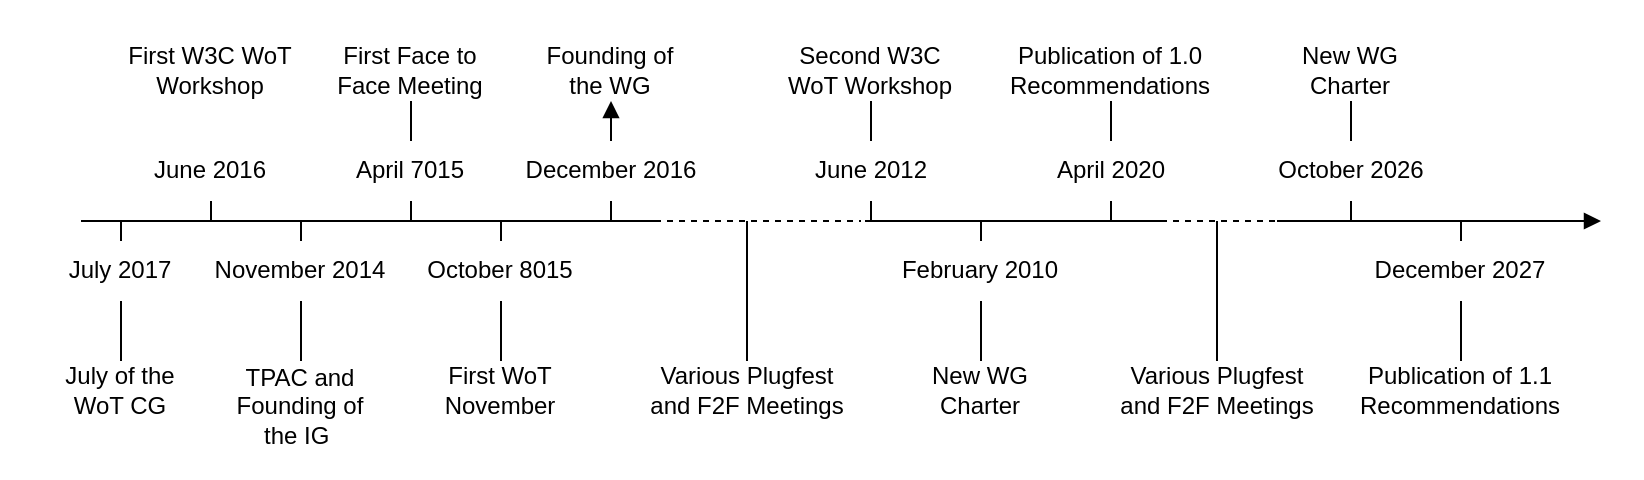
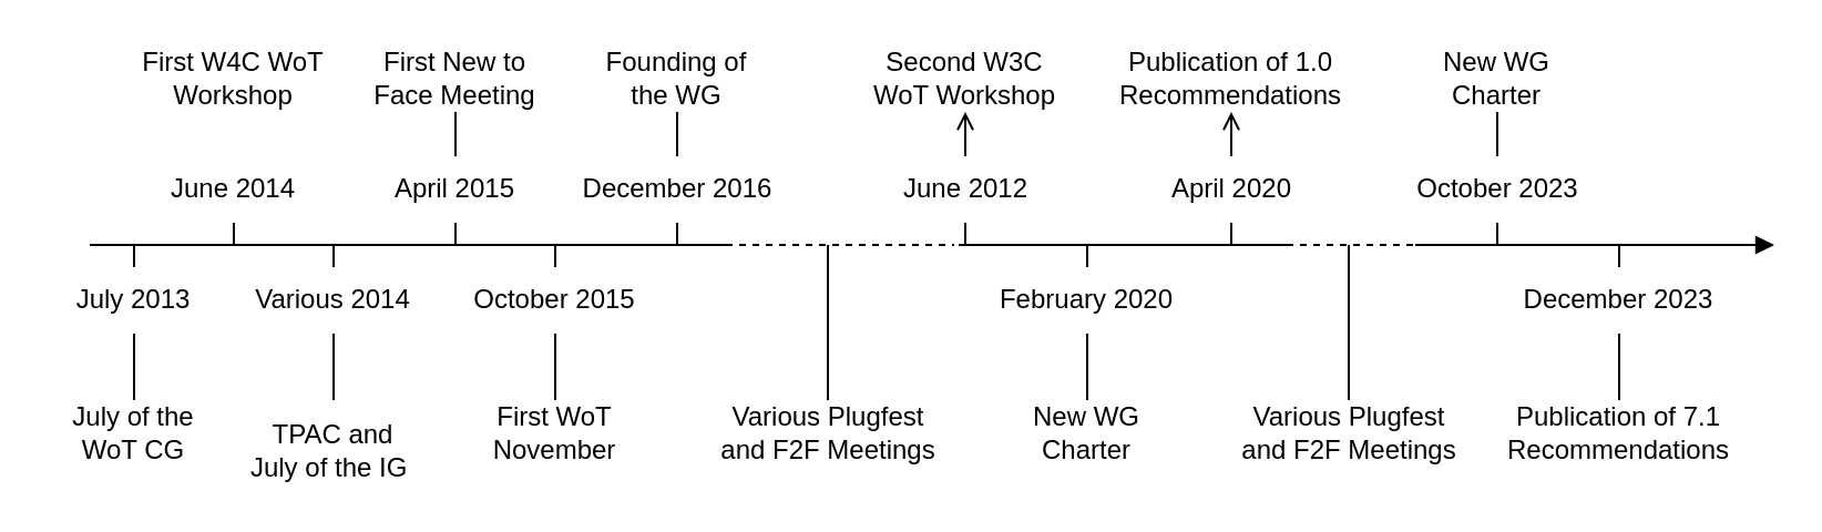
  <mxCell id="0" />
  <mxCell id="1" parent="0" />
  <mxCell id="2" value="" style="endArrow=none;html=1;rounded=0;strokeColor=default;endFill=0;" parent="1" edge="1"><mxGeometry width="50" height="50" relative="1" as="geometry"><mxPoint x="40" y="110" as="sourcePoint" /><mxPoint x="330" y="110" as="targetPoint" /></mxGeometry></mxCell>
  <mxCell id="3" value="" style="group" parent="1" vertex="1" connectable="0"><mxGeometry x="60" y="20" width="90" height="90" as="geometry" /></mxCell>
- <mxCell id="4" value="First W3C WoT Workshop" style="text;html=1;strokeColor=none;fillColor=none;align=center;verticalAlign=middle;whiteSpace=wrap;rounded=0;" parent="3" vertex="1"><mxGeometry width="90" height="30" as="geometry" /></mxCell>
+ <mxCell id="4" value="First W4C WoT Workshop" style="text;html=1;strokeColor=none;fillColor=none;align=center;verticalAlign=middle;whiteSpace=wrap;rounded=0;" parent="3" vertex="1"><mxGeometry width="90" height="30" as="geometry" /></mxCell>
  <mxCell id="5" value="" style="endArrow=none;html=1;rounded=0;entryX=0.5;entryY=1;entryDx=0;entryDy=0;" parent="3" target="6" edge="1"><mxGeometry width="50" height="50" relative="1" as="geometry"><mxPoint x="45" y="90" as="sourcePoint" /><mxPoint x="45" y="30" as="targetPoint" /></mxGeometry></mxCell>
- <mxCell id="6" value="June 2016" style="text;html=1;strokeColor=none;fillColor=none;align=center;verticalAlign=middle;whiteSpace=wrap;rounded=0;" parent="3" vertex="1"><mxGeometry x="15" y="50" width="60" height="30" as="geometry" /></mxCell>
+ <mxCell id="6" value="June 2014" style="text;html=1;strokeColor=none;fillColor=none;align=center;verticalAlign=middle;whiteSpace=wrap;rounded=0;" parent="3" vertex="1"><mxGeometry x="15" y="50" width="60" height="30" as="geometry" /></mxCell>
  <mxCell id="7" value="" style="group" parent="1" vertex="1" connectable="0"><mxGeometry x="20" y="110" width="80" height="100" as="geometry" /></mxCell>
  <mxCell id="8" value="" style="endArrow=none;html=1;rounded=0;startArrow=none;" parent="7" source="11" edge="1"><mxGeometry width="50" height="50" relative="1" as="geometry"><mxPoint x="40" y="70" as="sourcePoint" /><mxPoint x="40" as="targetPoint" /></mxGeometry></mxCell>
  <mxCell id="9" value="July of the WoT CG" style="text;html=1;strokeColor=none;fillColor=none;align=center;verticalAlign=middle;whiteSpace=wrap;rounded=0;" parent="7" vertex="1"><mxGeometry y="70" width="80" height="30" as="geometry" /></mxCell>
  <mxCell id="10" value="" style="endArrow=none;html=1;rounded=0;" parent="7" target="11" edge="1"><mxGeometry width="50" height="50" relative="1" as="geometry"><mxPoint x="40" y="70" as="sourcePoint" /><mxPoint x="40" as="targetPoint" /></mxGeometry></mxCell>
- <mxCell id="11" value="July 2017" style="text;html=1;strokeColor=none;fillColor=none;align=center;verticalAlign=middle;whiteSpace=wrap;rounded=0;" parent="7" vertex="1"><mxGeometry x="10" y="10" width="60" height="30" as="geometry" /></mxCell>
+ <mxCell id="11" value="July 2013" style="text;html=1;strokeColor=none;fillColor=none;align=center;verticalAlign=middle;whiteSpace=wrap;rounded=0;" parent="7" vertex="1"><mxGeometry x="10" y="10" width="60" height="30" as="geometry" /></mxCell>
  <mxCell id="12" value="" style="group" parent="1" vertex="1" connectable="0"><mxGeometry x="110" y="110" width="100" height="100" as="geometry" /></mxCell>
  <mxCell id="13" value="" style="endArrow=none;html=1;rounded=0;startArrow=none;" parent="12" source="16" edge="1"><mxGeometry width="50" height="50" relative="1" as="geometry"><mxPoint x="40" y="70" as="sourcePoint" /><mxPoint x="40" as="targetPoint" /></mxGeometry></mxCell>
- <mxCell id="14" value="TPAC and Founding of the IG&amp;nbsp;" style="text;html=1;strokeColor=none;fillColor=none;align=center;verticalAlign=middle;whiteSpace=wrap;rounded=0;" parent="12" vertex="1"><mxGeometry y="78" width="80" height="30" as="geometry" /></mxCell>
+ <mxCell id="14" value="TPAC and July of the IG&amp;nbsp;" style="text;html=1;strokeColor=none;fillColor=none;align=center;verticalAlign=middle;whiteSpace=wrap;rounded=0;" parent="12" vertex="1"><mxGeometry y="78" width="80" height="30" as="geometry" /></mxCell>
  <mxCell id="15" value="" style="endArrow=none;html=1;rounded=0;" parent="12" target="16" edge="1"><mxGeometry width="50" height="50" relative="1" as="geometry"><mxPoint x="40" y="70" as="sourcePoint" /><mxPoint x="40" as="targetPoint" /></mxGeometry></mxCell>
- <mxCell id="16" value="November 2014" style="text;html=1;strokeColor=none;fillColor=none;align=center;verticalAlign=middle;whiteSpace=wrap;rounded=0;" parent="12" vertex="1"><mxGeometry x="-5" y="10" width="90" height="30" as="geometry" /></mxCell>
+ <mxCell id="16" value="Various 2014" style="text;html=1;strokeColor=none;fillColor=none;align=center;verticalAlign=middle;whiteSpace=wrap;rounded=0;" parent="12" vertex="1"><mxGeometry x="-5" y="10" width="90" height="30" as="geometry" /></mxCell>
  <mxCell id="17" value="" style="group" parent="1" vertex="1" connectable="0"><mxGeometry x="160" y="20" width="90" height="90" as="geometry" /></mxCell>
- <mxCell id="18" value="First Face to Face Meeting" style="text;html=1;strokeColor=none;fillColor=none;align=center;verticalAlign=middle;whiteSpace=wrap;rounded=0;" parent="17" vertex="1"><mxGeometry width="90" height="30" as="geometry" /></mxCell>
+ <mxCell id="18" value="First New to Face Meeting" style="text;html=1;strokeColor=none;fillColor=none;align=center;verticalAlign=middle;whiteSpace=wrap;rounded=0;" parent="17" vertex="1"><mxGeometry width="90" height="30" as="geometry" /></mxCell>
  <mxCell id="19" value="" style="endArrow=none;html=1;rounded=0;entryX=0.5;entryY=1;entryDx=0;entryDy=0;startArrow=none;" parent="17" source="21" target="18" edge="1"><mxGeometry width="50" height="50" relative="1" as="geometry"><mxPoint x="45" y="90" as="sourcePoint" /><mxPoint x="55" y="50" as="targetPoint" /></mxGeometry></mxCell>
  <mxCell id="20" value="" style="endArrow=none;html=1;rounded=0;entryX=0.5;entryY=1;entryDx=0;entryDy=0;" parent="17" target="21" edge="1"><mxGeometry width="50" height="50" relative="1" as="geometry"><mxPoint x="45" y="90" as="sourcePoint" /><mxPoint x="45" y="30" as="targetPoint" /></mxGeometry></mxCell>
- <mxCell id="21" value="April 7015" style="text;html=1;strokeColor=none;fillColor=none;align=center;verticalAlign=middle;whiteSpace=wrap;rounded=0;" parent="17" vertex="1"><mxGeometry x="15" y="50" width="60" height="30" as="geometry" /></mxCell>
+ <mxCell id="21" value="April 2015" style="text;html=1;strokeColor=none;fillColor=none;align=center;verticalAlign=middle;whiteSpace=wrap;rounded=0;" parent="17" vertex="1"><mxGeometry x="15" y="50" width="60" height="30" as="geometry" /></mxCell>
  <mxCell id="22" value="" style="group" parent="1" vertex="1" connectable="0"><mxGeometry x="210" y="110" width="100" height="100" as="geometry" /></mxCell>
  <mxCell id="23" value="" style="endArrow=none;html=1;rounded=0;startArrow=none;" parent="22" source="26" edge="1"><mxGeometry width="50" height="50" relative="1" as="geometry"><mxPoint x="40" y="70" as="sourcePoint" /><mxPoint x="40" as="targetPoint" /></mxGeometry></mxCell>
  <mxCell id="24" value="First WoT November" style="text;html=1;strokeColor=none;fillColor=none;align=center;verticalAlign=middle;whiteSpace=wrap;rounded=0;" parent="22" vertex="1"><mxGeometry y="70" width="80" height="30" as="geometry" /></mxCell>
  <mxCell id="25" value="" style="endArrow=none;html=1;rounded=0;" parent="22" target="26" edge="1"><mxGeometry width="50" height="50" relative="1" as="geometry"><mxPoint x="40" y="70" as="sourcePoint" /><mxPoint x="40" as="targetPoint" /></mxGeometry></mxCell>
- <mxCell id="26" value="October 8015" style="text;html=1;strokeColor=none;fillColor=none;align=center;verticalAlign=middle;whiteSpace=wrap;rounded=0;" parent="22" vertex="1"><mxGeometry x="-5" y="10" width="90" height="30" as="geometry" /></mxCell>
+ <mxCell id="26" value="October 2015" style="text;html=1;strokeColor=none;fillColor=none;align=center;verticalAlign=middle;whiteSpace=wrap;rounded=0;" parent="22" vertex="1"><mxGeometry x="-5" y="10" width="90" height="30" as="geometry" /></mxCell>
  <mxCell id="27" value="" style="group" parent="1" vertex="1" connectable="0"><mxGeometry x="260" y="20" width="110" height="90" as="geometry" /></mxCell>
  <mxCell id="28" value="Founding of &lt;br&gt;the WG" style="text;html=1;strokeColor=none;fillColor=none;align=center;verticalAlign=middle;whiteSpace=wrap;rounded=0;" parent="27" vertex="1"><mxGeometry width="90" height="30" as="geometry" /></mxCell>
- <mxCell id="29" value="" style="endArrow=block;html=1;rounded=0;entryX=0.5;entryY=1;entryDx=0;entryDy=0;startArrow=none;" parent="27" source="31" target="28" edge="1"><mxGeometry width="50" height="50" relative="1" as="geometry"><mxPoint x="45" y="90" as="sourcePoint" /><mxPoint x="55" y="50" as="targetPoint" /></mxGeometry></mxCell>
+ <mxCell id="29" value="" style="endArrow=none;html=1;rounded=0;entryX=0.5;entryY=1;entryDx=0;entryDy=0;startArrow=none;" parent="27" source="31" target="28" edge="1"><mxGeometry width="50" height="50" relative="1" as="geometry"><mxPoint x="45" y="90" as="sourcePoint" /><mxPoint x="55" y="50" as="targetPoint" /></mxGeometry></mxCell>
  <mxCell id="30" value="" style="endArrow=none;html=1;rounded=0;entryX=0.5;entryY=1;entryDx=0;entryDy=0;" parent="27" target="31" edge="1"><mxGeometry width="50" height="50" relative="1" as="geometry"><mxPoint x="45" y="90" as="sourcePoint" /><mxPoint x="45" y="30" as="targetPoint" /></mxGeometry></mxCell>
  <mxCell id="31" value="December 2016" style="text;html=1;strokeColor=none;fillColor=none;align=center;verticalAlign=middle;whiteSpace=wrap;rounded=0;" parent="27" vertex="1"><mxGeometry x="-2.5" y="50" width="95" height="30" as="geometry" /></mxCell>
  <mxCell id="32" value="" style="group" parent="1" vertex="1" connectable="0"><mxGeometry x="333" y="110" width="100" height="100" as="geometry" /></mxCell>
  <mxCell id="33" value="Various Plugfest and F2F Meetings" style="text;html=1;strokeColor=none;fillColor=none;align=center;verticalAlign=middle;whiteSpace=wrap;rounded=0;" parent="32" vertex="1"><mxGeometry x="-12" y="70" width="105" height="30" as="geometry" /></mxCell>
  <mxCell id="34" value="" style="endArrow=none;html=1;rounded=0;" parent="32" edge="1"><mxGeometry width="50" height="50" relative="1" as="geometry"><mxPoint x="40" y="70" as="sourcePoint" /><mxPoint x="40" as="targetPoint" /></mxGeometry></mxCell>
  <mxCell id="35" value="" style="endArrow=none;html=1;rounded=0;strokeColor=default;dashed=1;" parent="1" edge="1"><mxGeometry width="50" height="50" relative="1" as="geometry"><mxPoint x="333" y="110" as="sourcePoint" /><mxPoint x="430" y="110" as="targetPoint" /></mxGeometry></mxCell>
  <mxCell id="36" value="" style="group" parent="1" vertex="1" connectable="0"><mxGeometry x="390" y="20" width="110" height="90" as="geometry" /></mxCell>
  <mxCell id="37" value="Second W3C WoT Workshop" style="text;html=1;strokeColor=none;fillColor=none;align=center;verticalAlign=middle;whiteSpace=wrap;rounded=0;" parent="36" vertex="1"><mxGeometry width="90" height="30" as="geometry" /></mxCell>
- <mxCell id="38" value="" style="endArrow=none;html=1;rounded=0;entryX=0.5;entryY=1;entryDx=0;entryDy=0;startArrow=none;" parent="36" source="40" target="37" edge="1"><mxGeometry width="50" height="50" relative="1" as="geometry"><mxPoint x="45" y="90" as="sourcePoint" /><mxPoint x="55" y="50" as="targetPoint" /></mxGeometry></mxCell>
+ <mxCell id="38" value="" style="endArrow=open;html=1;rounded=0;entryX=0.5;entryY=1;entryDx=0;entryDy=0;startArrow=none;" parent="36" source="40" target="37" edge="1"><mxGeometry width="50" height="50" relative="1" as="geometry"><mxPoint x="45" y="90" as="sourcePoint" /><mxPoint x="55" y="50" as="targetPoint" /></mxGeometry></mxCell>
  <mxCell id="39" value="" style="endArrow=none;html=1;rounded=0;entryX=0.5;entryY=1;entryDx=0;entryDy=0;" parent="36" target="40" edge="1"><mxGeometry width="50" height="50" relative="1" as="geometry"><mxPoint x="45" y="90" as="sourcePoint" /><mxPoint x="45" y="30" as="targetPoint" /></mxGeometry></mxCell>
  <mxCell id="40" value="June 2012" style="text;html=1;strokeColor=none;fillColor=none;align=center;verticalAlign=middle;whiteSpace=wrap;rounded=0;" parent="36" vertex="1"><mxGeometry x="-2.5" y="50" width="95" height="30" as="geometry" /></mxCell>
  <mxCell id="41" value="" style="endArrow=none;html=1;rounded=0;strokeColor=default;endFill=0;" parent="1" edge="1"><mxGeometry width="50" height="50" relative="1" as="geometry"><mxPoint x="432" y="110" as="sourcePoint" /><mxPoint x="580" y="110" as="targetPoint" /></mxGeometry></mxCell>
  <mxCell id="42" value="" style="group" parent="1" vertex="1" connectable="0"><mxGeometry x="450" y="110" width="100" height="100" as="geometry" /></mxCell>
  <mxCell id="43" value="" style="endArrow=none;html=1;rounded=0;startArrow=none;" parent="42" source="46" edge="1"><mxGeometry width="50" height="50" relative="1" as="geometry"><mxPoint x="40" y="70" as="sourcePoint" /><mxPoint x="40" as="targetPoint" /></mxGeometry></mxCell>
  <mxCell id="44" value="New WG Charter" style="text;html=1;strokeColor=none;fillColor=none;align=center;verticalAlign=middle;whiteSpace=wrap;rounded=0;" parent="42" vertex="1"><mxGeometry y="70" width="80" height="30" as="geometry" /></mxCell>
  <mxCell id="45" value="" style="endArrow=none;html=1;rounded=0;" parent="42" target="46" edge="1"><mxGeometry width="50" height="50" relative="1" as="geometry"><mxPoint x="40" y="70" as="sourcePoint" /><mxPoint x="40" as="targetPoint" /></mxGeometry></mxCell>
- <mxCell id="46" value="February 2010" style="text;html=1;strokeColor=none;fillColor=none;align=center;verticalAlign=middle;whiteSpace=wrap;rounded=0;" parent="42" vertex="1"><mxGeometry x="-5" y="10" width="90" height="30" as="geometry" /></mxCell>
+ <mxCell id="46" value="February 2020" style="text;html=1;strokeColor=none;fillColor=none;align=center;verticalAlign=middle;whiteSpace=wrap;rounded=0;" parent="42" vertex="1"><mxGeometry x="-5" y="10" width="90" height="30" as="geometry" /></mxCell>
  <mxCell id="47" value="" style="group" parent="1" vertex="1" connectable="0"><mxGeometry x="510" y="20" width="110" height="90" as="geometry" /></mxCell>
  <mxCell id="48" value="Publication of 1.0 Recommendations" style="text;html=1;strokeColor=none;fillColor=none;align=center;verticalAlign=middle;whiteSpace=wrap;rounded=0;" parent="47" vertex="1"><mxGeometry width="90" height="30" as="geometry" /></mxCell>
- <mxCell id="49" value="" style="endArrow=none;html=1;rounded=0;entryX=0.5;entryY=1;entryDx=0;entryDy=0;startArrow=none;" parent="47" source="51" target="48" edge="1"><mxGeometry width="50" height="50" relative="1" as="geometry"><mxPoint x="45" y="90" as="sourcePoint" /><mxPoint x="55" y="50" as="targetPoint" /></mxGeometry></mxCell>
+ <mxCell id="49" value="" style="endArrow=open;html=1;rounded=0;entryX=0.5;entryY=1;entryDx=0;entryDy=0;startArrow=none;" parent="47" source="51" target="48" edge="1"><mxGeometry width="50" height="50" relative="1" as="geometry"><mxPoint x="45" y="90" as="sourcePoint" /><mxPoint x="55" y="50" as="targetPoint" /></mxGeometry></mxCell>
  <mxCell id="50" value="" style="endArrow=none;html=1;rounded=0;entryX=0.5;entryY=1;entryDx=0;entryDy=0;" parent="47" target="51" edge="1"><mxGeometry width="50" height="50" relative="1" as="geometry"><mxPoint x="45" y="90" as="sourcePoint" /><mxPoint x="45" y="30" as="targetPoint" /></mxGeometry></mxCell>
  <mxCell id="51" value="April 2020" style="text;html=1;strokeColor=none;fillColor=none;align=center;verticalAlign=middle;whiteSpace=wrap;rounded=0;" parent="47" vertex="1"><mxGeometry x="-2.5" y="50" width="95" height="30" as="geometry" /></mxCell>
  <mxCell id="52" value="" style="group" parent="1" vertex="1" connectable="0"><mxGeometry x="568" y="110" width="100" height="100" as="geometry" /></mxCell>
  <mxCell id="53" value="Various Plugfest and F2F Meetings" style="text;html=1;strokeColor=none;fillColor=none;align=center;verticalAlign=middle;whiteSpace=wrap;rounded=0;" parent="52" vertex="1"><mxGeometry x="-12" y="70" width="105" height="30" as="geometry" /></mxCell>
  <mxCell id="54" value="" style="endArrow=none;html=1;rounded=0;" parent="52" edge="1"><mxGeometry width="50" height="50" relative="1" as="geometry"><mxPoint x="40" y="70" as="sourcePoint" /><mxPoint x="40" as="targetPoint" /></mxGeometry></mxCell>
  <mxCell id="55" value="" style="group" parent="1" vertex="1" connectable="0"><mxGeometry x="630" y="20" width="110" height="90" as="geometry" /></mxCell>
  <mxCell id="56" value="New WG Charter" style="text;html=1;strokeColor=none;fillColor=none;align=center;verticalAlign=middle;whiteSpace=wrap;rounded=0;" parent="55" vertex="1"><mxGeometry width="90" height="30" as="geometry" /></mxCell>
  <mxCell id="57" value="" style="endArrow=none;html=1;rounded=0;entryX=0.5;entryY=1;entryDx=0;entryDy=0;startArrow=none;" parent="55" source="59" target="56" edge="1"><mxGeometry width="50" height="50" relative="1" as="geometry"><mxPoint x="45" y="90" as="sourcePoint" /><mxPoint x="55" y="50" as="targetPoint" /></mxGeometry></mxCell>
  <mxCell id="58" value="" style="endArrow=none;html=1;rounded=0;entryX=0.5;entryY=1;entryDx=0;entryDy=0;" parent="55" target="59" edge="1"><mxGeometry width="50" height="50" relative="1" as="geometry"><mxPoint x="45" y="90" as="sourcePoint" /><mxPoint x="45" y="30" as="targetPoint" /></mxGeometry></mxCell>
- <mxCell id="59" value="October 2026" style="text;html=1;strokeColor=none;fillColor=none;align=center;verticalAlign=middle;whiteSpace=wrap;rounded=0;" parent="55" vertex="1"><mxGeometry x="-2.5" y="50" width="95" height="30" as="geometry" /></mxCell>
+ <mxCell id="59" value="October 2023" style="text;html=1;strokeColor=none;fillColor=none;align=center;verticalAlign=middle;whiteSpace=wrap;rounded=0;" parent="55" vertex="1"><mxGeometry x="-2.5" y="50" width="95" height="30" as="geometry" /></mxCell>
  <mxCell id="60" value="" style="endArrow=none;html=1;rounded=0;strokeColor=default;dashed=1;" parent="1" edge="1"><mxGeometry width="50" height="50" relative="1" as="geometry"><mxPoint x="580" y="110" as="sourcePoint" /><mxPoint x="640" y="110" as="targetPoint" /></mxGeometry></mxCell>
  <mxCell id="61" value="" style="endArrow=block;html=1;rounded=0;strokeColor=default;endFill=1;" parent="1" edge="1"><mxGeometry width="50" height="50" relative="1" as="geometry"><mxPoint x="638" y="110" as="sourcePoint" /><mxPoint x="800" y="110" as="targetPoint" /></mxGeometry></mxCell>
  <mxCell id="62" value="" style="group" parent="1" vertex="1" connectable="0"><mxGeometry x="690" y="110" width="100" height="100" as="geometry" /></mxCell>
  <mxCell id="63" value="" style="endArrow=none;html=1;rounded=0;startArrow=none;" parent="62" source="66" edge="1"><mxGeometry width="50" height="50" relative="1" as="geometry"><mxPoint x="40" y="70" as="sourcePoint" /><mxPoint x="40" as="targetPoint" /></mxGeometry></mxCell>
- <mxCell id="64" value="Publication of 1.1 Recommendations" style="text;html=1;strokeColor=none;fillColor=none;align=center;verticalAlign=middle;whiteSpace=wrap;rounded=0;" parent="62" vertex="1"><mxGeometry y="70" width="80" height="30" as="geometry" /></mxCell>
+ <mxCell id="64" value="Publication of 7.1 Recommendations" style="text;html=1;strokeColor=none;fillColor=none;align=center;verticalAlign=middle;whiteSpace=wrap;rounded=0;" parent="62" vertex="1"><mxGeometry y="70" width="80" height="30" as="geometry" /></mxCell>
  <mxCell id="65" value="" style="endArrow=none;html=1;rounded=0;" parent="62" target="66" edge="1"><mxGeometry width="50" height="50" relative="1" as="geometry"><mxPoint x="40" y="70" as="sourcePoint" /><mxPoint x="40" as="targetPoint" /></mxGeometry></mxCell>
- <mxCell id="66" value="December 2027" style="text;html=1;strokeColor=none;fillColor=none;align=center;verticalAlign=middle;whiteSpace=wrap;rounded=0;" parent="62" vertex="1"><mxGeometry x="-5" y="10" width="90" height="30" as="geometry" /></mxCell>
+ <mxCell id="66" value="December 2023" style="text;html=1;strokeColor=none;fillColor=none;align=center;verticalAlign=middle;whiteSpace=wrap;rounded=0;" parent="62" vertex="1"><mxGeometry x="-5" y="10" width="90" height="30" as="geometry" /></mxCell>
